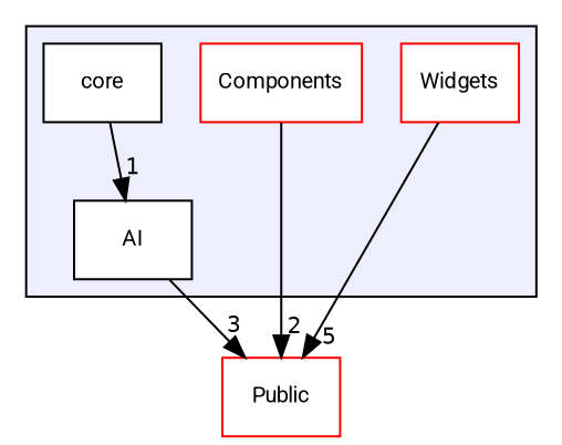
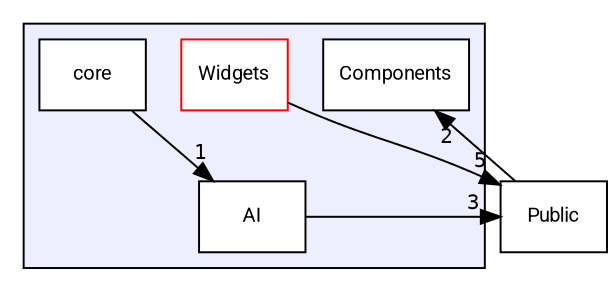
  digraph {
    compound=true
    fontname=Roboto
    node [color=black fillcolor=white fontname=Roboto fontsize=10 shape=box style=filled]
    edge [fontname=Roboto labeldistance=1.5 labelfontname=Helvetica labelfontsize=10]
    n1 [label=AI]
-   n2 [color=red label=Components]
+   n2 [label=Components]
    n3 [label=core]
    n4 [color=red label=Widgets]
-   n5 [color=red label=Public]
+   n5 [label=Public]
    subgraph cluster_1 {
      bgcolor="#eeeeff"
      pencolor=black
      n1
      n2
      n3
      n4
    }
    n1 -> n5 [headlabel=3]
-   n2 -> n5 [headlabel=2]
+   n5 -> n2 [headlabel=2]
    n3 -> n1 [headlabel=1]
    n4 -> n5 [headlabel=5]
  }
